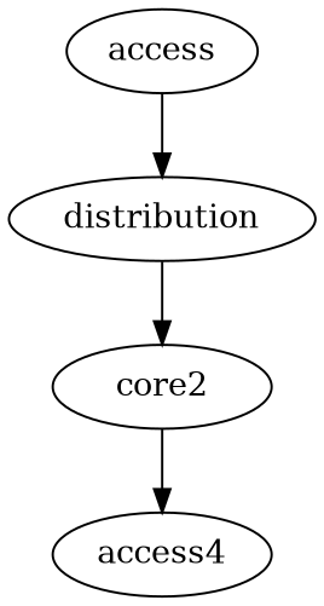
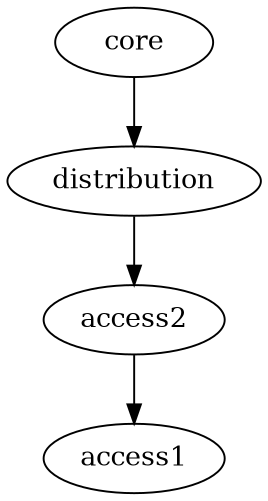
  digraph {
-   core [label=access]
+   core
    distribution
-   access2 [label=core2]
-   access1 [label=access4]
+   access2
+   access1
    core -> distribution
    distribution -> access2
    access2 -> access1
  }
